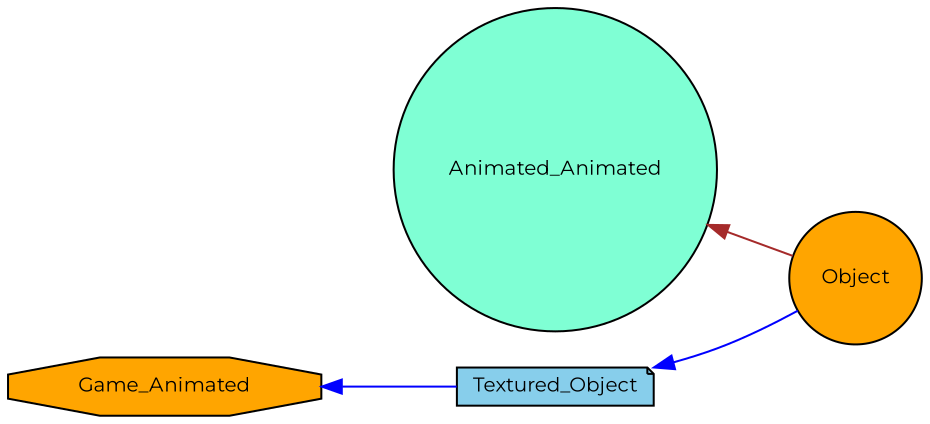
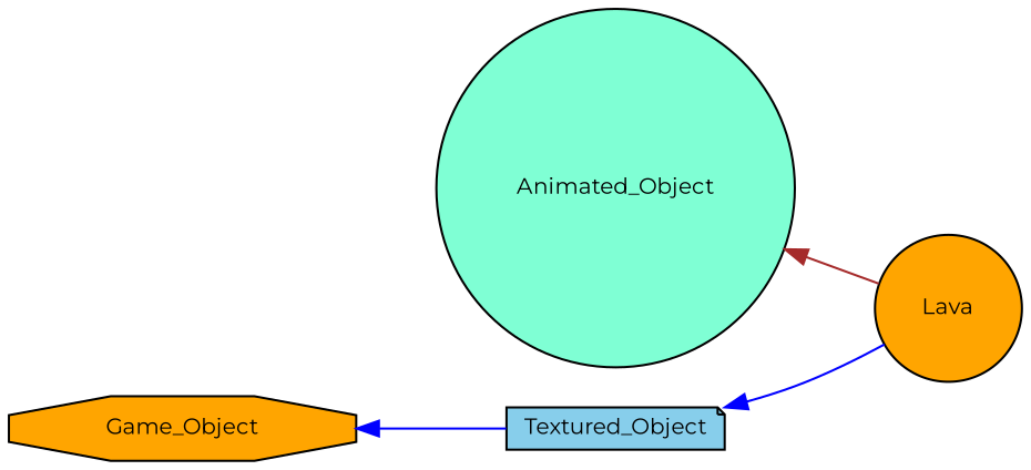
  digraph {
    fontname=Montserrat
    rankdir=LR
    node [color=black fillcolor=orange fontname=Montserrat fontsize=10 shape=circle style=filled]
    edge [color=blue dir=back fontname=Montserrat fontsize=10 labelfontname=Helvetica labelfontsize=10 style=solid]
-   n1 [fontcolor=black height=0.2 label=Object width=0.4]
-   n2 [fillcolor=aquamarine height=0.2 label=Animated_Animated width=0.4]
+   n1 [fontcolor=black height=0.2 label=Lava width=0.4]
+   n2 [fillcolor=aquamarine height=0.2 label=Animated_Object width=0.4]
    n3 [fillcolor=skyblue height=0.2 label=Textured_Object shape=note width=0.4]
-   n4 [height=0.2 label=Game_Animated shape=octagon width=0.4]
+   n4 [height=0.2 label=Game_Object shape=octagon width=0.4]
    n2 -> n1 [color=brown]
    n3 -> n1
    n4 -> n3
  }
